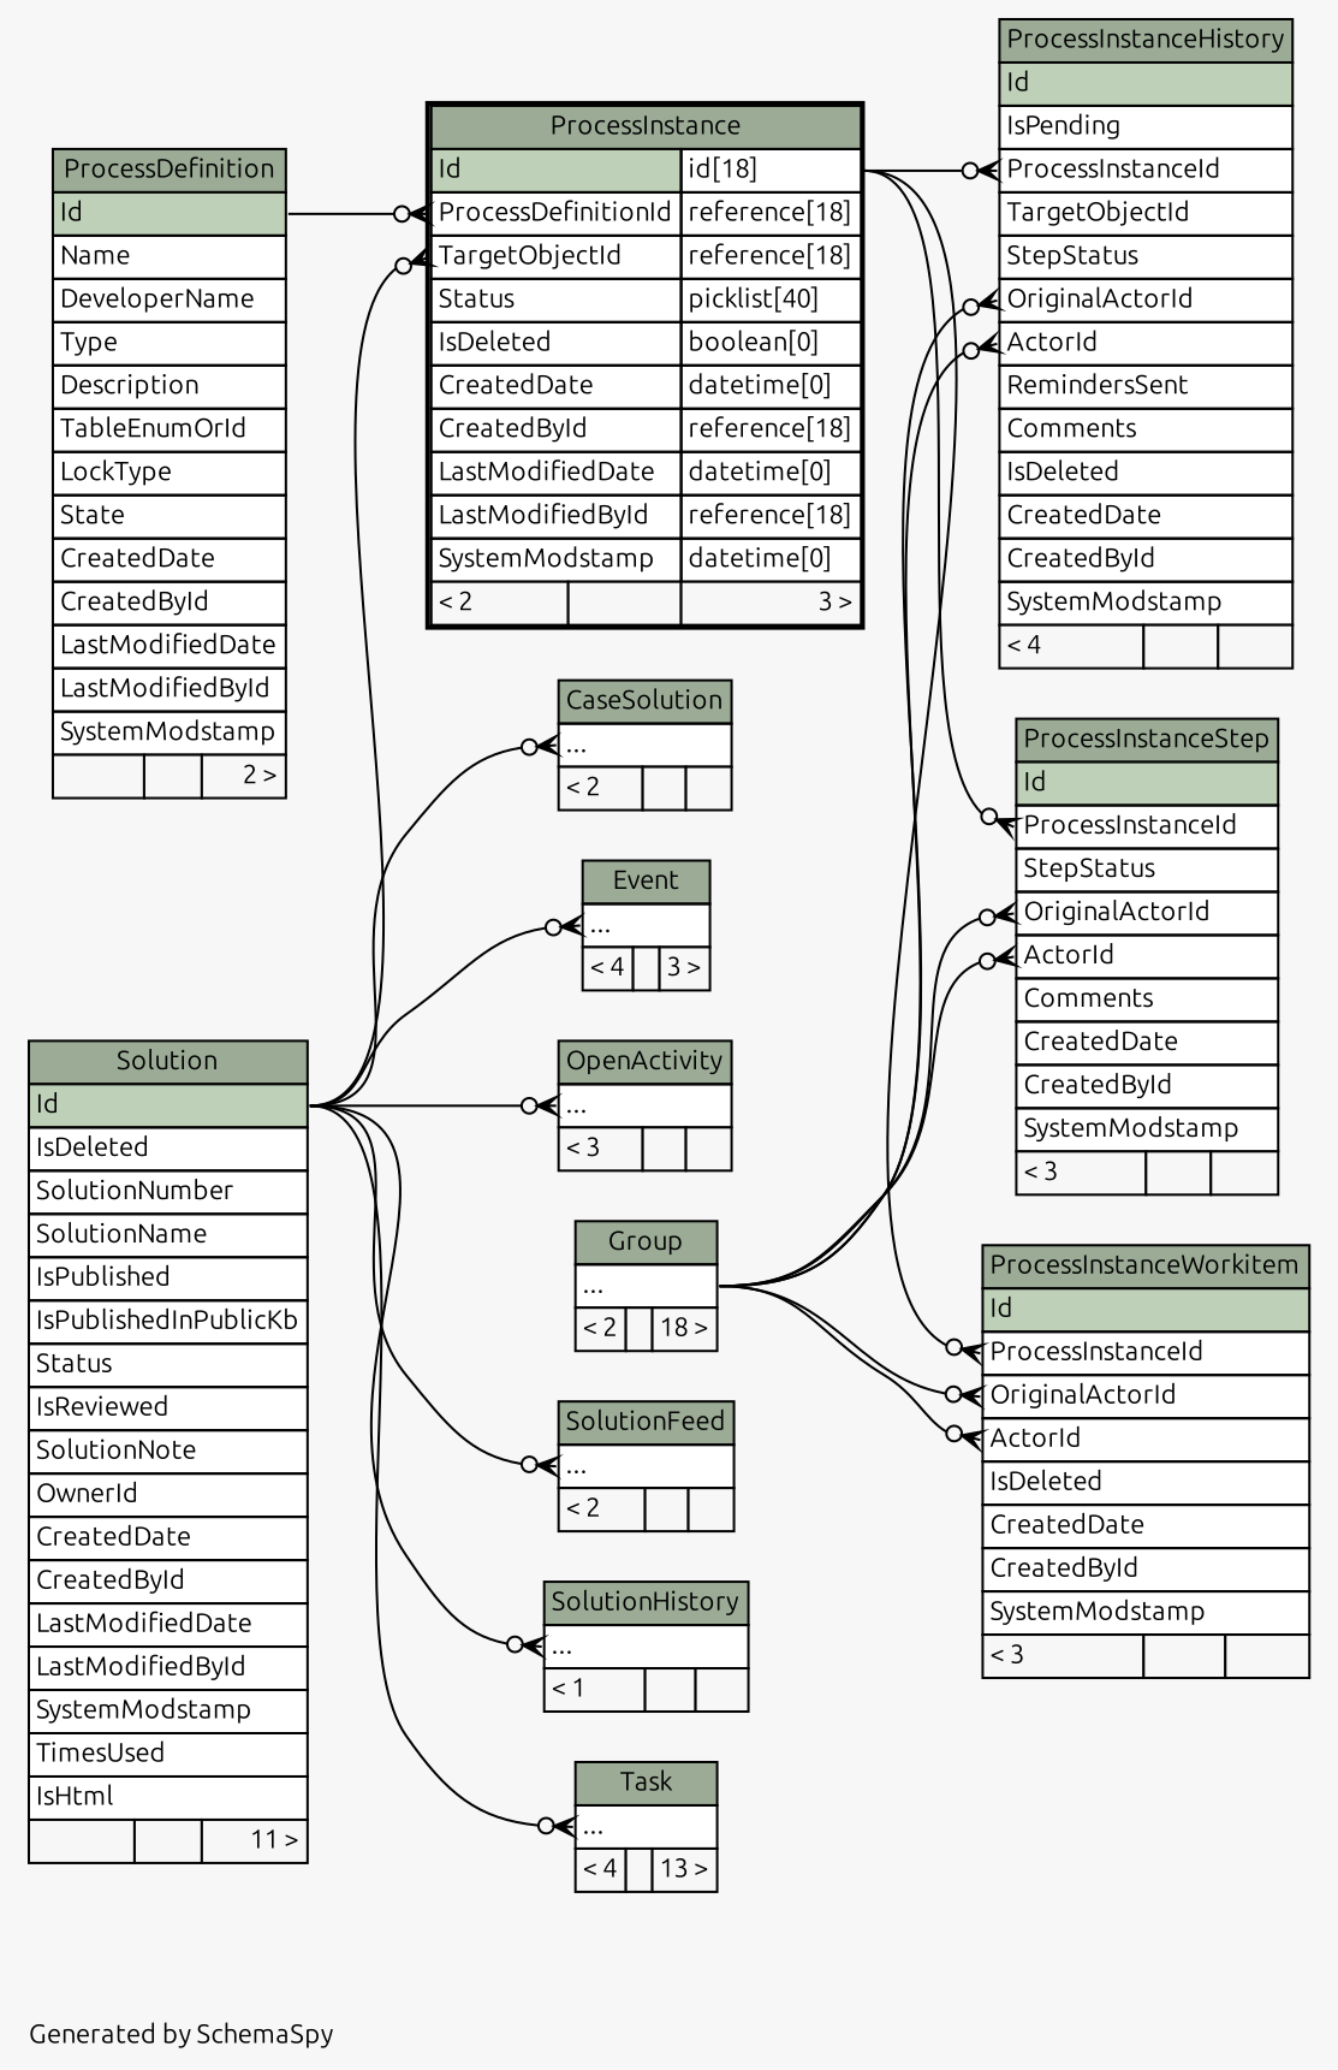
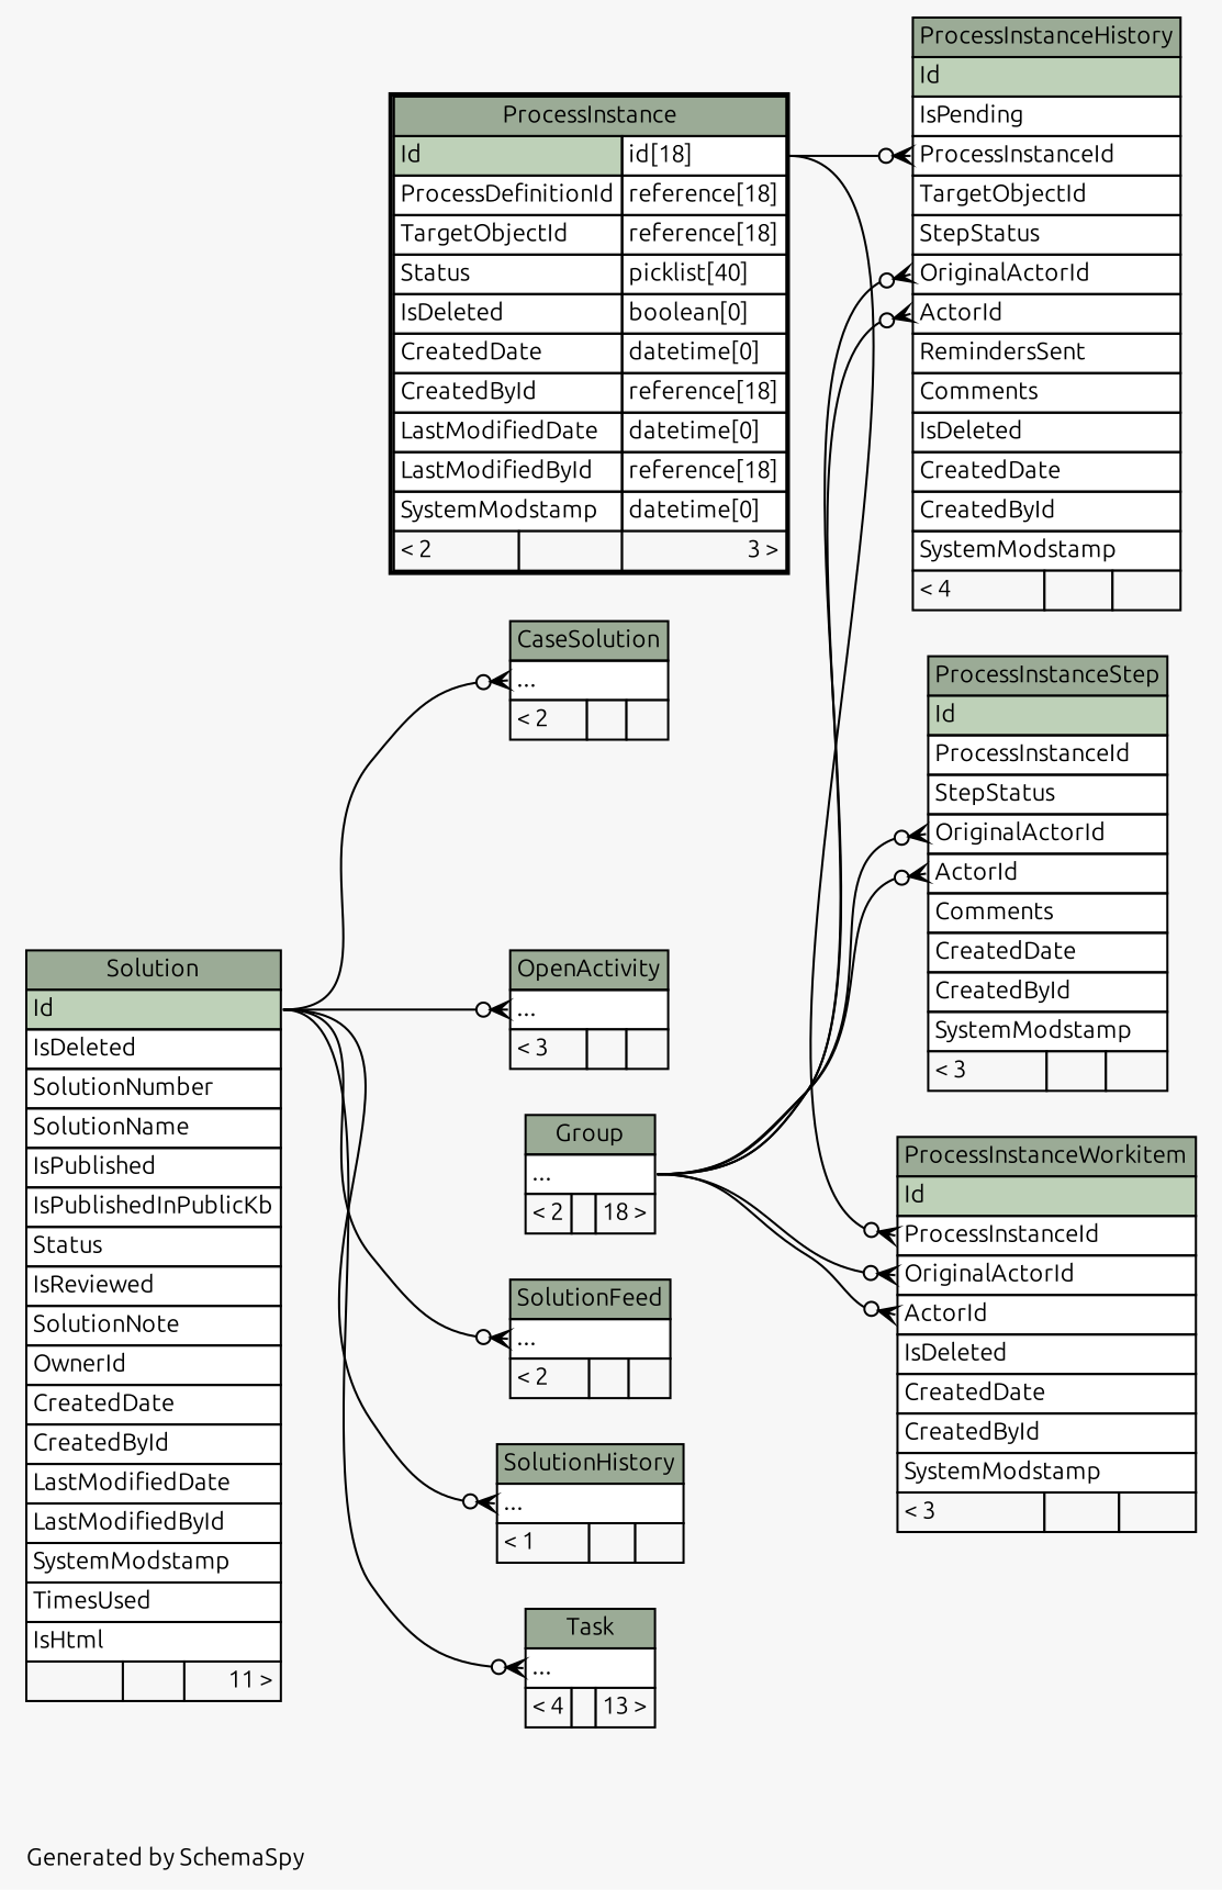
  digraph {
    bgcolor="#f7f7f7"
    fontname=Ubuntu
    fontsize=11
    label="\nGenerated by SchemaSpy"
    labeljust=l
    nodesep=0.18
    rankdir=RL
    ranksep=0.46
    node [fontname=Ubuntu fontsize=11 shape=plaintext]
    edge [arrowhead=none arrowsize=0.8 arrowtail=crowodot dir=back fontname=Ubuntu headport="Id:e" tailport="elipses:w"]
    n1 [label=<     <TABLE BORDER="0" CELLBORDER="1" CELLSPACING="0" BGCOLOR="#ffffff">       <TR><TD COLSPAN="3" BGCOLOR="#9bab96" ALIGN="CENTER">Solution</TD></TR>       <TR><TD PORT="Id" COLSPAN="3" BGCOLOR="#bed1b8" ALIGN="LEFT">Id</TD></TR>       <TR><TD PORT="IsDeleted" COLSPAN="3" ALIGN="LEFT">IsDeleted</TD></TR>       <TR><TD PORT="SolutionNumber" COLSPAN="3" ALIGN="LEFT">SolutionNumber</TD></TR>       <TR><TD PORT="SolutionName" COLSPAN="3" ALIGN="LEFT">SolutionName</TD></TR>       <TR><TD PORT="IsPublished" COLSPAN="3" ALIGN="LEFT">IsPublished</TD></TR>       <TR><TD PORT="IsPublishedInPublicKb" COLSPAN="3" ALIGN="LEFT">IsPublishedInPublicKb</TD></TR>       <TR><TD PORT="Status" COLSPAN="3" ALIGN="LEFT">Status</TD></TR>       <TR><TD PORT="IsReviewed" COLSPAN="3" ALIGN="LEFT">IsReviewed</TD></TR>       <TR><TD PORT="SolutionNote" COLSPAN="3" ALIGN="LEFT">SolutionNote</TD></TR>       <TR><TD PORT="OwnerId" COLSPAN="3" ALIGN="LEFT">OwnerId</TD></TR>       <TR><TD PORT="CreatedDate" COLSPAN="3" ALIGN="LEFT">CreatedDate</TD></TR>       <TR><TD PORT="CreatedById" COLSPAN="3" ALIGN="LEFT">CreatedById</TD></TR>       <TR><TD PORT="LastModifiedDate" COLSPAN="3" ALIGN="LEFT">LastModifiedDate</TD></TR>       <TR><TD PORT="LastModifiedById" COLSPAN="3" ALIGN="LEFT">LastModifiedById</TD></TR>       <TR><TD PORT="SystemModstamp" COLSPAN="3" ALIGN="LEFT">SystemModstamp</TD></TR>       <TR><TD PORT="TimesUsed" COLSPAN="3" ALIGN="LEFT">TimesUsed</TD></TR>       <TR><TD PORT="IsHtml" COLSPAN="3" ALIGN="LEFT">IsHtml</TD></TR>       <TR><TD ALIGN="LEFT" BGCOLOR="#f7f7f7">  </TD><TD ALIGN="RIGHT" BGCOLOR="#f7f7f7">  </TD><TD ALIGN="RIGHT" BGCOLOR="#f7f7f7">11 &gt;</TD></TR>     </TABLE>>]
    n2 [label=<     <TABLE BORDER="0" CELLBORDER="1" CELLSPACING="0" BGCOLOR="#ffffff">       <TR><TD COLSPAN="3" BGCOLOR="#9bab96" ALIGN="CENTER">CaseSolution</TD></TR>       <TR><TD PORT="elipses" COLSPAN="3" ALIGN="LEFT">...</TD></TR>       <TR><TD ALIGN="LEFT" BGCOLOR="#f7f7f7">&lt; 2</TD><TD ALIGN="RIGHT" BGCOLOR="#f7f7f7">  </TD><TD ALIGN="RIGHT" BGCOLOR="#f7f7f7">  </TD></TR>     </TABLE>>]
-   n3 [label=<     <TABLE BORDER="0" CELLBORDER="1" CELLSPACING="0" BGCOLOR="#ffffff">       <TR><TD COLSPAN="3" BGCOLOR="#9bab96" ALIGN="CENTER">Event</TD></TR>       <TR><TD PORT="elipses" COLSPAN="3" ALIGN="LEFT">...</TD></TR>       <TR><TD ALIGN="LEFT" BGCOLOR="#f7f7f7">&lt; 4</TD><TD ALIGN="RIGHT" BGCOLOR="#f7f7f7">  </TD><TD ALIGN="RIGHT" BGCOLOR="#f7f7f7">3 &gt;</TD></TR>     </TABLE>>]
    n4 [label=<     <TABLE BORDER="0" CELLBORDER="1" CELLSPACING="0" BGCOLOR="#ffffff">       <TR><TD COLSPAN="3" BGCOLOR="#9bab96" ALIGN="CENTER">OpenActivity</TD></TR>       <TR><TD PORT="elipses" COLSPAN="3" ALIGN="LEFT">...</TD></TR>       <TR><TD ALIGN="LEFT" BGCOLOR="#f7f7f7">&lt; 3</TD><TD ALIGN="RIGHT" BGCOLOR="#f7f7f7">  </TD><TD ALIGN="RIGHT" BGCOLOR="#f7f7f7">  </TD></TR>     </TABLE>>]
    n5 [label=<     <TABLE BORDER="2" CELLBORDER="1" CELLSPACING="0" BGCOLOR="#ffffff">       <TR><TD COLSPAN="3" BGCOLOR="#9bab96" ALIGN="CENTER">ProcessInstance</TD></TR>       <TR><TD PORT="Id" COLSPAN="2" BGCOLOR="#bed1b8" ALIGN="LEFT">Id</TD><TD PORT="Id.type" ALIGN="LEFT">id[18]</TD></TR>       <TR><TD PORT="ProcessDefinitionId" COLSPAN="2" ALIGN="LEFT">ProcessDefinitionId</TD><TD PORT="ProcessDefinitionId.type" ALIGN="LEFT">reference[18]</TD></TR>       <TR><TD PORT="TargetObjectId" COLSPAN="2" ALIGN="LEFT">TargetObjectId</TD><TD PORT="TargetObjectId.type" ALIGN="LEFT">reference[18]</TD></TR>       <TR><TD PORT="Status" COLSPAN="2" ALIGN="LEFT">Status</TD><TD PORT="Status.type" ALIGN="LEFT">picklist[40]</TD></TR>       <TR><TD PORT="IsDeleted" COLSPAN="2" ALIGN="LEFT">IsDeleted</TD><TD PORT="IsDeleted.type" ALIGN="LEFT">boolean[0]</TD></TR>       <TR><TD PORT="CreatedDate" COLSPAN="2" ALIGN="LEFT">CreatedDate</TD><TD PORT="CreatedDate.type" ALIGN="LEFT">datetime[0]</TD></TR>       <TR><TD PORT="CreatedById" COLSPAN="2" ALIGN="LEFT">CreatedById</TD><TD PORT="CreatedById.type" ALIGN="LEFT">reference[18]</TD></TR>       <TR><TD PORT="LastModifiedDate" COLSPAN="2" ALIGN="LEFT">LastModifiedDate</TD><TD PORT="LastModifiedDate.type" ALIGN="LEFT">datetime[0]</TD></TR>       <TR><TD PORT="LastModifiedById" COLSPAN="2" ALIGN="LEFT">LastModifiedById</TD><TD PORT="LastModifiedById.type" ALIGN="LEFT">reference[18]</TD></TR>       <TR><TD PORT="SystemModstamp" COLSPAN="2" ALIGN="LEFT">SystemModstamp</TD><TD PORT="SystemModstamp.type" ALIGN="LEFT">datetime[0]</TD></TR>       <TR><TD ALIGN="LEFT" BGCOLOR="#f7f7f7">&lt; 2</TD><TD ALIGN="RIGHT" BGCOLOR="#f7f7f7">  </TD><TD ALIGN="RIGHT" BGCOLOR="#f7f7f7">3 &gt;</TD></TR>     </TABLE>>]
-   n6 [label=<     <TABLE BORDER="0" CELLBORDER="1" CELLSPACING="0" BGCOLOR="#ffffff">       <TR><TD COLSPAN="3" BGCOLOR="#9bab96" ALIGN="CENTER">ProcessDefinition</TD></TR>       <TR><TD PORT="Id" COLSPAN="3" BGCOLOR="#bed1b8" ALIGN="LEFT">Id</TD></TR>       <TR><TD PORT="Name" COLSPAN="3" ALIGN="LEFT">Name</TD></TR>       <TR><TD PORT="DeveloperName" COLSPAN="3" ALIGN="LEFT">DeveloperName</TD></TR>       <TR><TD PORT="Type" COLSPAN="3" ALIGN="LEFT">Type</TD></TR>       <TR><TD PORT="Description" COLSPAN="3" ALIGN="LEFT">Description</TD></TR>       <TR><TD PORT="TableEnumOrId" COLSPAN="3" ALIGN="LEFT">TableEnumOrId</TD></TR>       <TR><TD PORT="LockType" COLSPAN="3" ALIGN="LEFT">LockType</TD></TR>       <TR><TD PORT="State" COLSPAN="3" ALIGN="LEFT">State</TD></TR>       <TR><TD PORT="CreatedDate" COLSPAN="3" ALIGN="LEFT">CreatedDate</TD></TR>       <TR><TD PORT="CreatedById" COLSPAN="3" ALIGN="LEFT">CreatedById</TD></TR>       <TR><TD PORT="LastModifiedDate" COLSPAN="3" ALIGN="LEFT">LastModifiedDate</TD></TR>       <TR><TD PORT="LastModifiedById" COLSPAN="3" ALIGN="LEFT">LastModifiedById</TD></TR>       <TR><TD PORT="SystemModstamp" COLSPAN="3" ALIGN="LEFT">SystemModstamp</TD></TR>       <TR><TD ALIGN="LEFT" BGCOLOR="#f7f7f7">  </TD><TD ALIGN="RIGHT" BGCOLOR="#f7f7f7">  </TD><TD ALIGN="RIGHT" BGCOLOR="#f7f7f7">2 &gt;</TD></TR>     </TABLE>>]
    n7 [label=<     <TABLE BORDER="0" CELLBORDER="1" CELLSPACING="0" BGCOLOR="#ffffff">       <TR><TD COLSPAN="3" BGCOLOR="#9bab96" ALIGN="CENTER">ProcessInstanceHistory</TD></TR>       <TR><TD PORT="Id" COLSPAN="3" BGCOLOR="#bed1b8" ALIGN="LEFT">Id</TD></TR>       <TR><TD PORT="IsPending" COLSPAN="3" ALIGN="LEFT">IsPending</TD></TR>       <TR><TD PORT="ProcessInstanceId" COLSPAN="3" ALIGN="LEFT">ProcessInstanceId</TD></TR>       <TR><TD PORT="TargetObjectId" COLSPAN="3" ALIGN="LEFT">TargetObjectId</TD></TR>       <TR><TD PORT="StepStatus" COLSPAN="3" ALIGN="LEFT">StepStatus</TD></TR>       <TR><TD PORT="OriginalActorId" COLSPAN="3" ALIGN="LEFT">OriginalActorId</TD></TR>       <TR><TD PORT="ActorId" COLSPAN="3" ALIGN="LEFT">ActorId</TD></TR>       <TR><TD PORT="RemindersSent" COLSPAN="3" ALIGN="LEFT">RemindersSent</TD></TR>       <TR><TD PORT="Comments" COLSPAN="3" ALIGN="LEFT">Comments</TD></TR>       <TR><TD PORT="IsDeleted" COLSPAN="3" ALIGN="LEFT">IsDeleted</TD></TR>       <TR><TD PORT="CreatedDate" COLSPAN="3" ALIGN="LEFT">CreatedDate</TD></TR>       <TR><TD PORT="CreatedById" COLSPAN="3" ALIGN="LEFT">CreatedById</TD></TR>       <TR><TD PORT="SystemModstamp" COLSPAN="3" ALIGN="LEFT">SystemModstamp</TD></TR>       <TR><TD ALIGN="LEFT" BGCOLOR="#f7f7f7">&lt; 4</TD><TD ALIGN="RIGHT" BGCOLOR="#f7f7f7">  </TD><TD ALIGN="RIGHT" BGCOLOR="#f7f7f7">  </TD></TR>     </TABLE>>]
    n8 [label=<     <TABLE BORDER="0" CELLBORDER="1" CELLSPACING="0" BGCOLOR="#ffffff">       <TR><TD COLSPAN="3" BGCOLOR="#9bab96" ALIGN="CENTER">Group</TD></TR>       <TR><TD PORT="elipses" COLSPAN="3" ALIGN="LEFT">...</TD></TR>       <TR><TD ALIGN="LEFT" BGCOLOR="#f7f7f7">&lt; 2</TD><TD ALIGN="RIGHT" BGCOLOR="#f7f7f7">  </TD><TD ALIGN="RIGHT" BGCOLOR="#f7f7f7">18 &gt;</TD></TR>     </TABLE>>]
    n9 [label=<     <TABLE BORDER="0" CELLBORDER="1" CELLSPACING="0" BGCOLOR="#ffffff">       <TR><TD COLSPAN="3" BGCOLOR="#9bab96" ALIGN="CENTER">ProcessInstanceStep</TD></TR>       <TR><TD PORT="Id" COLSPAN="3" BGCOLOR="#bed1b8" ALIGN="LEFT">Id</TD></TR>       <TR><TD PORT="ProcessInstanceId" COLSPAN="3" ALIGN="LEFT">ProcessInstanceId</TD></TR>       <TR><TD PORT="StepStatus" COLSPAN="3" ALIGN="LEFT">StepStatus</TD></TR>       <TR><TD PORT="OriginalActorId" COLSPAN="3" ALIGN="LEFT">OriginalActorId</TD></TR>       <TR><TD PORT="ActorId" COLSPAN="3" ALIGN="LEFT">ActorId</TD></TR>       <TR><TD PORT="Comments" COLSPAN="3" ALIGN="LEFT">Comments</TD></TR>       <TR><TD PORT="CreatedDate" COLSPAN="3" ALIGN="LEFT">CreatedDate</TD></TR>       <TR><TD PORT="CreatedById" COLSPAN="3" ALIGN="LEFT">CreatedById</TD></TR>       <TR><TD PORT="SystemModstamp" COLSPAN="3" ALIGN="LEFT">SystemModstamp</TD></TR>       <TR><TD ALIGN="LEFT" BGCOLOR="#f7f7f7">&lt; 3</TD><TD ALIGN="RIGHT" BGCOLOR="#f7f7f7">  </TD><TD ALIGN="RIGHT" BGCOLOR="#f7f7f7">  </TD></TR>     </TABLE>>]
    n10 [label=<     <TABLE BORDER="0" CELLBORDER="1" CELLSPACING="0" BGCOLOR="#ffffff">       <TR><TD COLSPAN="3" BGCOLOR="#9bab96" ALIGN="CENTER">ProcessInstanceWorkitem</TD></TR>       <TR><TD PORT="Id" COLSPAN="3" BGCOLOR="#bed1b8" ALIGN="LEFT">Id</TD></TR>       <TR><TD PORT="ProcessInstanceId" COLSPAN="3" ALIGN="LEFT">ProcessInstanceId</TD></TR>       <TR><TD PORT="OriginalActorId" COLSPAN="3" ALIGN="LEFT">OriginalActorId</TD></TR>       <TR><TD PORT="ActorId" COLSPAN="3" ALIGN="LEFT">ActorId</TD></TR>       <TR><TD PORT="IsDeleted" COLSPAN="3" ALIGN="LEFT">IsDeleted</TD></TR>       <TR><TD PORT="CreatedDate" COLSPAN="3" ALIGN="LEFT">CreatedDate</TD></TR>       <TR><TD PORT="CreatedById" COLSPAN="3" ALIGN="LEFT">CreatedById</TD></TR>       <TR><TD PORT="SystemModstamp" COLSPAN="3" ALIGN="LEFT">SystemModstamp</TD></TR>       <TR><TD ALIGN="LEFT" BGCOLOR="#f7f7f7">&lt; 3</TD><TD ALIGN="RIGHT" BGCOLOR="#f7f7f7">  </TD><TD ALIGN="RIGHT" BGCOLOR="#f7f7f7">  </TD></TR>     </TABLE>>]
    n11 [label=<     <TABLE BORDER="0" CELLBORDER="1" CELLSPACING="0" BGCOLOR="#ffffff">       <TR><TD COLSPAN="3" BGCOLOR="#9bab96" ALIGN="CENTER">SolutionFeed</TD></TR>       <TR><TD PORT="elipses" COLSPAN="3" ALIGN="LEFT">...</TD></TR>       <TR><TD ALIGN="LEFT" BGCOLOR="#f7f7f7">&lt; 2</TD><TD ALIGN="RIGHT" BGCOLOR="#f7f7f7">  </TD><TD ALIGN="RIGHT" BGCOLOR="#f7f7f7">  </TD></TR>     </TABLE>>]
    n12 [label=<     <TABLE BORDER="0" CELLBORDER="1" CELLSPACING="0" BGCOLOR="#ffffff">       <TR><TD COLSPAN="3" BGCOLOR="#9bab96" ALIGN="CENTER">SolutionHistory</TD></TR>       <TR><TD PORT="elipses" COLSPAN="3" ALIGN="LEFT">...</TD></TR>       <TR><TD ALIGN="LEFT" BGCOLOR="#f7f7f7">&lt; 1</TD><TD ALIGN="RIGHT" BGCOLOR="#f7f7f7">  </TD><TD ALIGN="RIGHT" BGCOLOR="#f7f7f7">  </TD></TR>     </TABLE>>]
    n13 [label=<     <TABLE BORDER="0" CELLBORDER="1" CELLSPACING="0" BGCOLOR="#ffffff">       <TR><TD COLSPAN="3" BGCOLOR="#9bab96" ALIGN="CENTER">Task</TD></TR>       <TR><TD PORT="elipses" COLSPAN="3" ALIGN="LEFT">...</TD></TR>       <TR><TD ALIGN="LEFT" BGCOLOR="#f7f7f7">&lt; 4</TD><TD ALIGN="RIGHT" BGCOLOR="#f7f7f7">  </TD><TD ALIGN="RIGHT" BGCOLOR="#f7f7f7">13 &gt;</TD></TR>     </TABLE>>]
    n2 -> n1
-   n3 -> n1
    n4 -> n1
-   n5 -> n1 [tailport="TargetObjectId:w"]
-   n5 -> n6 [tailport="ProcessDefinitionId:w"]
    n7 -> n5 [headport="Id.type:e" tailport="ProcessInstanceId:w"]
    n7 -> n8 [headport="elipses:e" tailport="ActorId:w"]
    n7 -> n8 [headport="elipses:e" tailport="OriginalActorId:w"]
-   n9 -> n5 [headport="Id.type:e" tailport="ProcessInstanceId:w"]
    n9 -> n8 [headport="elipses:e" tailport="ActorId:w"]
    n9 -> n8 [headport="elipses:e" tailport="OriginalActorId:w"]
    n10 -> n5 [headport="Id.type:e" tailport="ProcessInstanceId:w"]
    n10 -> n8 [headport="elipses:e" tailport="ActorId:w"]
    n10 -> n8 [headport="elipses:e" tailport="OriginalActorId:w"]
    n11 -> n1
    n12 -> n1
    n13 -> n1
  }
